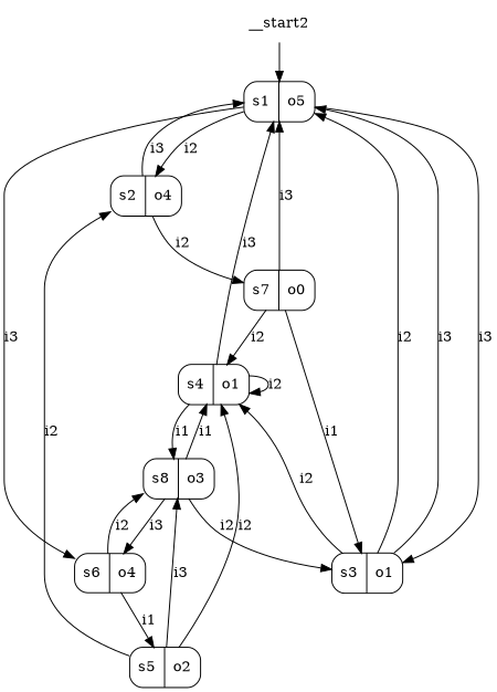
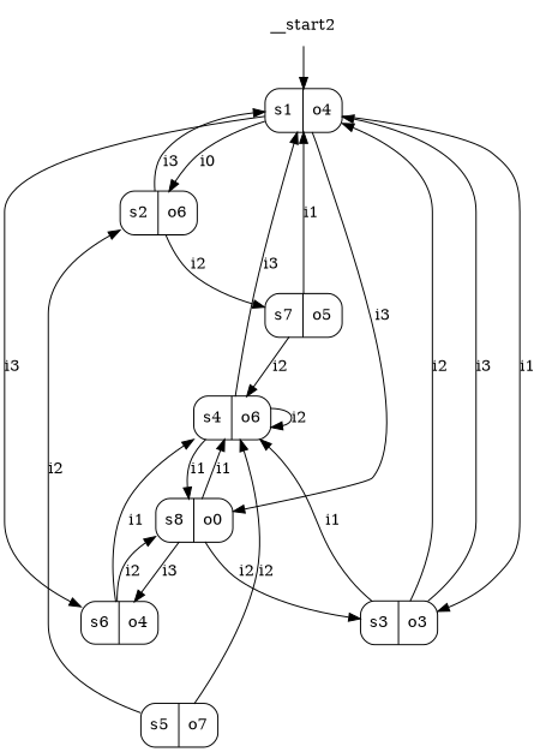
  digraph {
    node [shape=record style=rounded]
-   n1 [label="s1|o5"]
-   n2 [label="s2|o4"]
-   n3 [label="s3|o1"]
+   n1 [label="s1|o4"]
+   n2 [label="s2|o6"]
+   n3 [label="s3|o3"]
    n4 [label="s6|o4"]
-   n5 [label="s7|o0"]
-   n6 [label="s4|o1"]
-   n7 [label="s5|o2"]
-   n8 [label="s8|o3"]
+   n5 [label="s7|o5"]
+   n6 [label="s4|o6"]
+   n7 [label="s5|o7"]
+   n8 [label="s8|o0"]
    n9 [label=__start2 shape=none style=""]
-   n1 -> n2 [label=i2]
-   n1 -> n3 [label=i3]
+   n1 -> n2 [label=i0]
+   n1 -> n3 [label=i1]
    n1 -> n4 [label=i3]
    n2 -> n1 [label=i3]
    n2 -> n5 [label=i2]
    n3 -> n1 [label=i2]
    n3 -> n1 [label=i3]
-   n3 -> n6 [label=i2]
-   n4 -> n7 [label=i1]
+   n3 -> n6 [label=i1]
+   n4 -> n6 [label=i1]
    n4 -> n8 [label=i2]
-   n5 -> n1 [label=i3]
-   n5 -> n3 [label=i1]
+   n5 -> n1 [label=i1]
    n5 -> n6 [label=i2]
    n6 -> n1 [label=i3]
    n6 -> n6 [label=i2]
    n6 -> n8 [label=i1]
    n7 -> n2 [label=i2]
    n7 -> n6 [label=i2]
-   n7 -> n8 [label=i3]
+   n1 -> n8 [label=i3]
    n8 -> n3 [label=i2]
    n8 -> n4 [label=i3]
    n8 -> n6 [label=i1]
    n9 -> n1
  }
